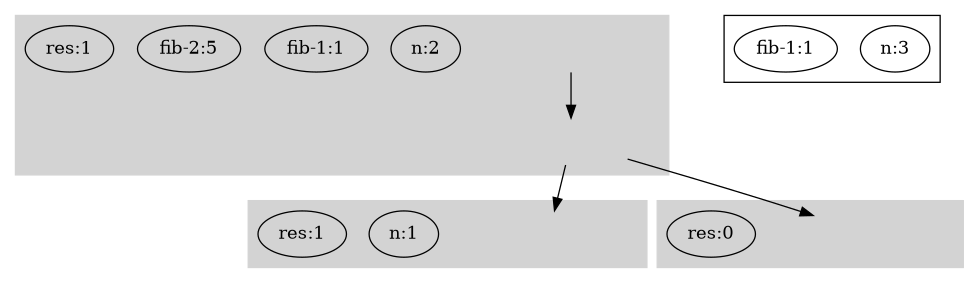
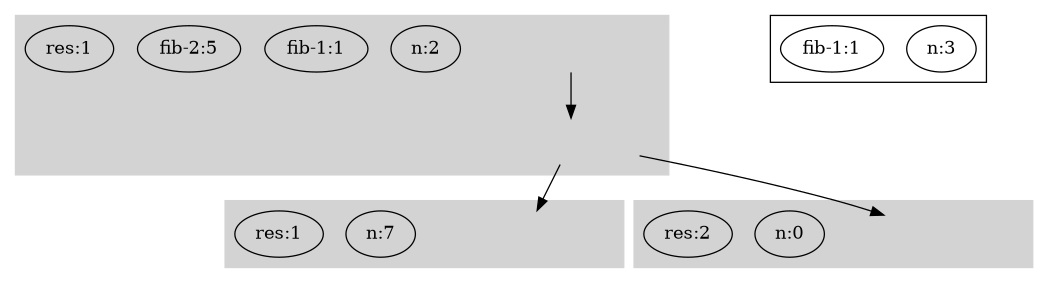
  digraph {
    compound=true
    cluster__3_0 [style=invisible]
    cluster__2_1 [style=invisible]
    n3 [label="n:2"]
    n4 [label="fib-1:1"]
    n5 [label="fib-2:5"]
    n6 [label="res:1"]
    n7 [label="n:3"]
    n8 [label="fib-1:1"]
    cluster__1_2 [style=invisible]
-   n10 [label="n:1"]
+   n10 [label="n:7"]
    n11 [label="res:1"]
    cluster__0_5 [style=invisible]
-   n14 [label="res:0"]
+   n13 [label="n:0"]
+   n14 [label="res:2"]
    subgraph cluster_1 {
      color=lightgrey
      style=filled
      cluster__3_0
      cluster__2_1
      n3
      n4
      n5
      n6
    }
    subgraph cluster_2 {
      n7
      n8
    }
    subgraph cluster_3 {
      color=lightgrey
      style=filled
      cluster__1_2
      n10
      n11
    }
    subgraph cluster_4 {
      color=lightgrey
      style=filled
      cluster__0_5
+     n13
      n14
    }
    cluster__3_0 -> cluster__2_1
    cluster__2_1 -> cluster__1_2
    cluster__2_1 -> cluster__0_5
  }
